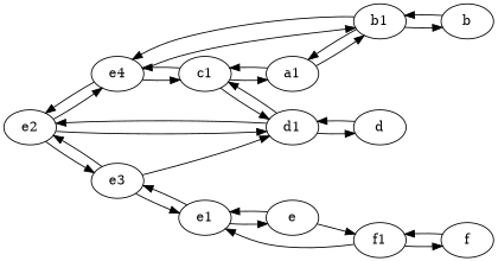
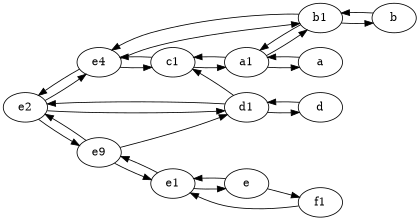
  digraph {
    fontname="DejaVu Serif"
    rankdir=LR
    node [fontname="DejaVu Serif"]
    edge [fontname="DejaVu Serif"]
    e2
    e4
    d1
-   e3
+   e3 [label=e9]
    b1
    c1
    d
    e1
    a1
    b
-   f
+   a
    f1
    e
    e2 -> e4
    e2 -> d1
    e2 -> e3
    e4 -> e2
    e4 -> b1
    e4 -> c1
    d1 -> e2
    d1 -> c1
    d1 -> d
    e3 -> e2
    e3 -> d1
    e3 -> e1
    b1 -> e4
    b1 -> a1
    b1 -> b
    c1 -> e4
-   c1 -> d1
    c1 -> a1
    d -> d1
    e1 -> e3
    e1 -> e
    a1 -> b1
    a1 -> c1
+   a1 -> a
    b -> b1
-   f -> f1
+   a -> a1
    f1 -> e1
-   f1 -> f
    e -> e1
    e -> f1
  }
